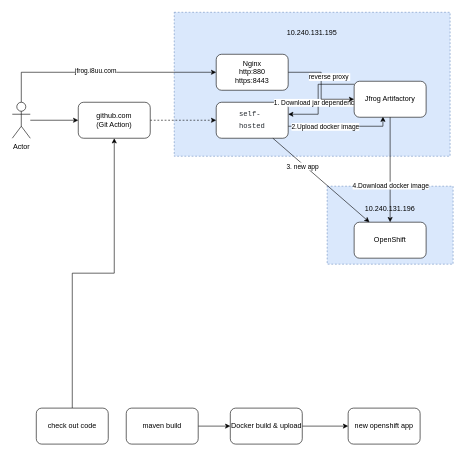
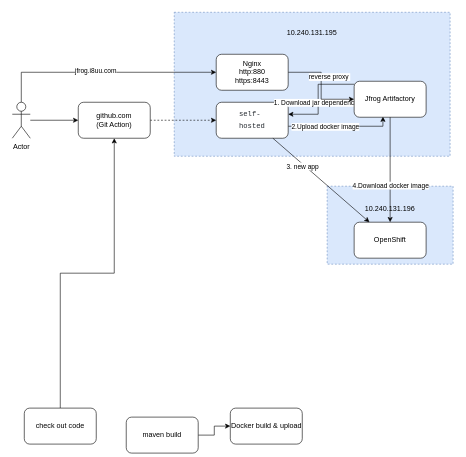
  <mxCell id="0" />
  <mxCell id="1" parent="0" />
  <mxCell id="2" value="10.240.131.196&lt;br&gt;&lt;br&gt;&lt;br&gt;&lt;br&gt;&lt;br&gt;" style="rounded=0;whiteSpace=wrap;html=1;dashed=1;fillColor=#dae8fc;strokeColor=#6c8ebf;" vertex="1" parent="1"><mxGeometry x="545" y="310" width="210" height="130" as="geometry" /></mxCell>
  <mxCell id="3" value="10.240.131.195&lt;br&gt;&lt;br&gt;&lt;br&gt;&lt;br&gt;&lt;br&gt;&lt;br&gt;&lt;br&gt;&lt;br&gt;&lt;br&gt;&lt;br&gt;&lt;br&gt;&lt;br&gt;&lt;br&gt;" style="rounded=0;whiteSpace=wrap;html=1;dashed=1;fillColor=#dae8fc;strokeColor=#6c8ebf;" vertex="1" parent="1"><mxGeometry x="290" y="20" width="460" height="240" as="geometry" /></mxCell>
  <mxCell id="4" style="edgeStyle=orthogonalEdgeStyle;rounded=0;orthogonalLoop=1;jettySize=auto;html=1;entryX=0.4;entryY=0.983;entryDx=0;entryDy=0;entryPerimeter=0;" edge="1" parent="1" source="6" target="15"><mxGeometry relative="1" as="geometry"><Array as="points"><mxPoint x="638" y="210" /></Array></mxGeometry></mxCell>
  <mxCell id="5" value="2.Upload docker image" style="edgeLabel;html=1;align=center;verticalAlign=middle;resizable=0;points=[];" vertex="1" connectable="0" parent="4"><mxGeometry x="-0.512" y="-2" relative="1" as="geometry"><mxPoint x="19" y="-2" as="offset" /></mxGeometry></mxCell>
  <mxCell id="6" value="&lt;table style=&quot;border-spacing: 0px; border-collapse: collapse; tab-size: 8; color: rgb(36, 41, 47); font-family: -apple-system, BlinkMacSystemFont, &amp;quot;Segoe UI&amp;quot;, Helvetica, Arial, sans-serif, &amp;quot;Apple Color Emoji&amp;quot;, &amp;quot;Segoe UI Emoji&amp;quot;; font-size: 14px; text-align: start; background-color: rgb(255, 255, 255);&quot; data-tagsearch-path=&quot;.github/workflows/WithPrivateServerCICD.yml&quot; data-tagsearch-lang=&quot;YAML&quot; data-paste-markdown-skip=&quot;&quot; data-tab-size=&quot;8&quot; class=&quot;highlight tab-size js-file-line-container js-code-nav-container js-tagsearch-file&quot;&gt;&lt;tbody style=&quot;box-sizing: border-box;&quot;&gt;&lt;tr style=&quot;box-sizing: border-box;&quot;&gt;&lt;/tr&gt;&lt;tr style=&quot;box-sizing: border-box; background-color: transparent;&quot;&gt;&lt;td style=&quot;box-sizing: border-box; padding: 0px 10px; position: relative; line-height: 20px; vertical-align: top; overflow: visible; font-family: ui-monospace, SFMono-Regular, &amp;quot;SF Mono&amp;quot;, Menlo, Consolas, &amp;quot;Liberation Mono&amp;quot;, monospace; font-size: 12px; color: var(--color-fg-default); overflow-wrap: normal;&quot; class=&quot;blob-code blob-code-inner js-file-line&quot; id=&quot;LC12&quot;&gt;&lt;span style=&quot;box-sizing: border-box; color: var(--color-prettylights-syntax-string);&quot; class=&quot;pl-s&quot;&gt;self-hosted&lt;/span&gt;&lt;/td&gt;&lt;/tr&gt;&lt;tr style=&quot;box-sizing: border-box;&quot;&gt;&lt;td style=&quot;box-sizing: border-box; padding: 0px 10px; position: relative; width: 50px; min-width: 50px; font-family: ui-monospace, SFMono-Regular, &amp;quot;SF Mono&amp;quot;, Menlo, Consolas, &amp;quot;Liberation Mono&amp;quot;, monospace; font-size: 12px; line-height: 20px; color: var(--color-fg-subtle); text-align: right; vertical-align: top; cursor: pointer; user-select: none;&quot; data-line-number=&quot;13&quot; class=&quot;blob-num js-line-number js-code-nav-line-number js-blob-rnum&quot; id=&quot;L13&quot;&gt;&lt;/td&gt;&lt;/tr&gt;&lt;/tbody&gt;&lt;/table&gt;" style="rounded=1;whiteSpace=wrap;html=1;" parent="1" vertex="1"><mxGeometry x="360" y="170" width="120" height="60" as="geometry" /></mxCell>
  <mxCell id="7" style="edgeStyle=orthogonalEdgeStyle;rounded=0;orthogonalLoop=1;jettySize=auto;html=1;" edge="1" parent="1" source="10" target="12"><mxGeometry relative="1" as="geometry" /></mxCell>
  <mxCell id="8" style="edgeStyle=orthogonalEdgeStyle;rounded=0;orthogonalLoop=1;jettySize=auto;html=1;entryX=0;entryY=0.5;entryDx=0;entryDy=0;" edge="1" parent="1" source="10" target="19"><mxGeometry relative="1" as="geometry"><Array as="points"><mxPoint x="35" y="120" /></Array></mxGeometry></mxCell>
  <mxCell id="9" value="jfrog.i8uu.com" style="edgeLabel;html=1;align=center;verticalAlign=middle;resizable=0;points=[];" vertex="1" connectable="0" parent="8"><mxGeometry x="-0.077" y="4" relative="1" as="geometry"><mxPoint as="offset" /></mxGeometry></mxCell>
  <mxCell id="10" value="Actor" style="shape=umlActor;verticalLabelPosition=bottom;verticalAlign=top;html=1;outlineConnect=0;" parent="1" vertex="1"><mxGeometry x="20" y="170" width="30" height="60" as="geometry" /></mxCell>
  <mxCell id="11" style="edgeStyle=orthogonalEdgeStyle;rounded=0;orthogonalLoop=1;jettySize=auto;html=1;dashed=1;" edge="1" parent="1" source="12" target="6"><mxGeometry relative="1" as="geometry" /></mxCell>
  <mxCell id="12" value="github.com&lt;br&gt;(Git Action)" style="rounded=1;whiteSpace=wrap;html=1;" parent="1" vertex="1"><mxGeometry x="130" y="170" width="120" height="60" as="geometry" /></mxCell>
  <mxCell id="13" style="edgeStyle=orthogonalEdgeStyle;rounded=0;orthogonalLoop=1;jettySize=auto;html=1;" edge="1" parent="1" source="15" target="6"><mxGeometry relative="1" as="geometry"><Array as="points"><mxPoint x="530" y="140" /><mxPoint x="530" y="190" /></Array></mxGeometry></mxCell>
  <mxCell id="14" value="1. Download jar dependencies" style="edgeLabel;html=1;align=center;verticalAlign=middle;resizable=0;points=[];" vertex="1" connectable="0" parent="13"><mxGeometry x="0.347" y="-1" relative="1" as="geometry"><mxPoint y="-18" as="offset" /></mxGeometry></mxCell>
  <mxCell id="15" value="Jfrog Artifactory" style="rounded=1;whiteSpace=wrap;html=1;" vertex="1" parent="1"><mxGeometry x="590" y="135" width="120" height="60" as="geometry" /></mxCell>
  <mxCell id="16" value="OpenShift" style="rounded=1;whiteSpace=wrap;html=1;" vertex="1" parent="1"><mxGeometry x="590" y="370" width="120" height="60" as="geometry" /></mxCell>
  <mxCell id="17" style="edgeStyle=orthogonalEdgeStyle;rounded=0;orthogonalLoop=1;jettySize=auto;html=1;" edge="1" parent="1" source="19" target="15"><mxGeometry relative="1" as="geometry" /></mxCell>
  <mxCell id="18" value="reverse proxy&amp;nbsp;" style="edgeLabel;html=1;align=center;verticalAlign=middle;resizable=0;points=[];" vertex="1" connectable="0" parent="17"><mxGeometry x="-0.218" y="1" relative="1" as="geometry"><mxPoint x="12" y="1" as="offset" /></mxGeometry></mxCell>
  <mxCell id="19" value="Nginx&lt;br&gt;http:880&lt;br&gt;https:8443" style="rounded=1;whiteSpace=wrap;html=1;" vertex="1" parent="1"><mxGeometry x="360" y="90" width="120" height="60" as="geometry" /></mxCell>
  <mxCell id="20" value="" style="endArrow=classic;html=1;rounded=0;" edge="1" parent="1" source="6" target="16"><mxGeometry width="50" height="50" relative="1" as="geometry"><mxPoint x="430" y="360" as="sourcePoint" /><mxPoint x="480" y="310" as="targetPoint" /></mxGeometry></mxCell>
  <mxCell id="21" value="3. new app" style="edgeLabel;html=1;align=center;verticalAlign=middle;resizable=0;points=[];" vertex="1" connectable="0" parent="20"><mxGeometry x="-0.359" y="-3" relative="1" as="geometry"><mxPoint as="offset" /></mxGeometry></mxCell>
  <mxCell id="22" value="" style="endArrow=classic;html=1;rounded=0;exitX=0.5;exitY=1;exitDx=0;exitDy=0;" edge="1" parent="1" source="15" target="16"><mxGeometry width="50" height="50" relative="1" as="geometry"><mxPoint x="370" y="210" as="sourcePoint" /><mxPoint x="420" y="160" as="targetPoint" /></mxGeometry></mxCell>
  <mxCell id="23" value="4.Download docker image" style="edgeLabel;html=1;align=center;verticalAlign=middle;resizable=0;points=[];" vertex="1" connectable="0" parent="22"><mxGeometry x="-0.236" relative="1" as="geometry"><mxPoint y="46" as="offset" /></mxGeometry></mxCell>
  <mxCell id="24" style="edgeStyle=orthogonalEdgeStyle;rounded=0;orthogonalLoop=1;jettySize=auto;html=1;" edge="1" parent="1" source="25" target="12"><mxGeometry relative="1" as="geometry" /></mxCell>
- <mxCell id="25" value="check out code" style="rounded=1;whiteSpace=wrap;html=1;" vertex="1" parent="1"><mxGeometry x="60" y="680" width="120" height="60" as="geometry" /></mxCell>
+ <mxCell id="25" value="check out code" style="rounded=1;whiteSpace=wrap;html=1;" vertex="1" parent="1"><mxGeometry x="40" y="680" width="120" height="60" as="geometry" /></mxCell>
  <mxCell id="26" style="edgeStyle=orthogonalEdgeStyle;rounded=0;orthogonalLoop=1;jettySize=auto;html=1;entryX=0;entryY=0.5;entryDx=0;entryDy=0;" edge="1" parent="1" source="27" target="29"><mxGeometry relative="1" as="geometry" /></mxCell>
- <mxCell id="27" value="maven build" style="rounded=1;whiteSpace=wrap;html=1;" vertex="1" parent="1"><mxGeometry x="210" y="680" width="120" height="60" as="geometry" /></mxCell>
- <mxCell id="28" style="edgeStyle=orthogonalEdgeStyle;rounded=0;orthogonalLoop=1;jettySize=auto;html=1;entryX=0;entryY=0.5;entryDx=0;entryDy=0;" edge="1" parent="1" source="29" target="30"><mxGeometry relative="1" as="geometry" /></mxCell>
+ <mxCell id="27" value="maven build" style="rounded=1;whiteSpace=wrap;html=1;" vertex="1" parent="1"><mxGeometry x="210" y="695" width="120" height="60" as="geometry" /></mxCell>
  <mxCell id="29" value="Docker build &amp;amp; upload" style="rounded=1;whiteSpace=wrap;html=1;" vertex="1" parent="1"><mxGeometry x="383.5" y="680" width="120" height="60" as="geometry" /></mxCell>
- <mxCell id="30" value="new openshift app" style="rounded=1;whiteSpace=wrap;html=1;" vertex="1" parent="1"><mxGeometry x="580" y="680" width="120" height="60" as="geometry" /></mxCell>
